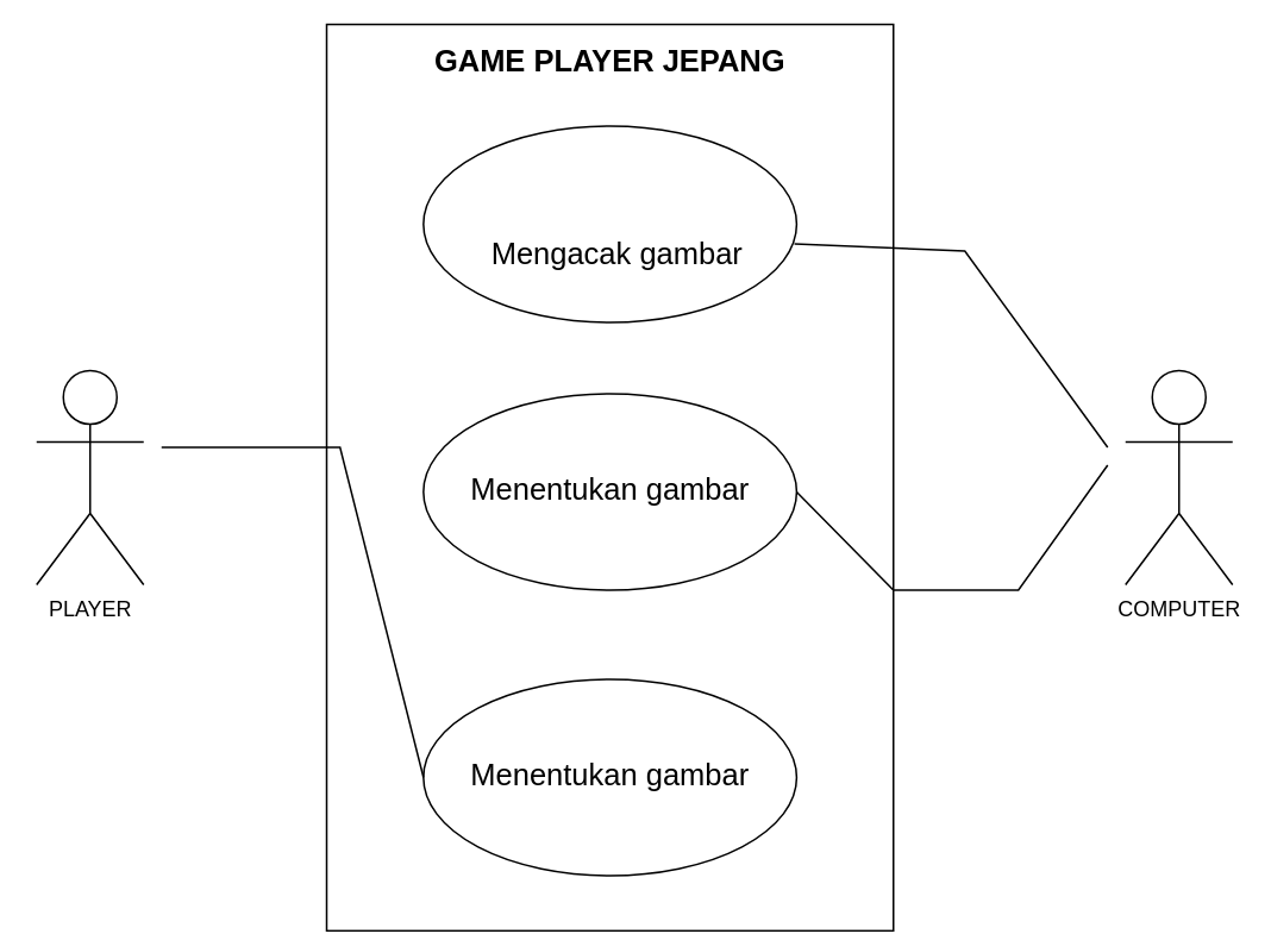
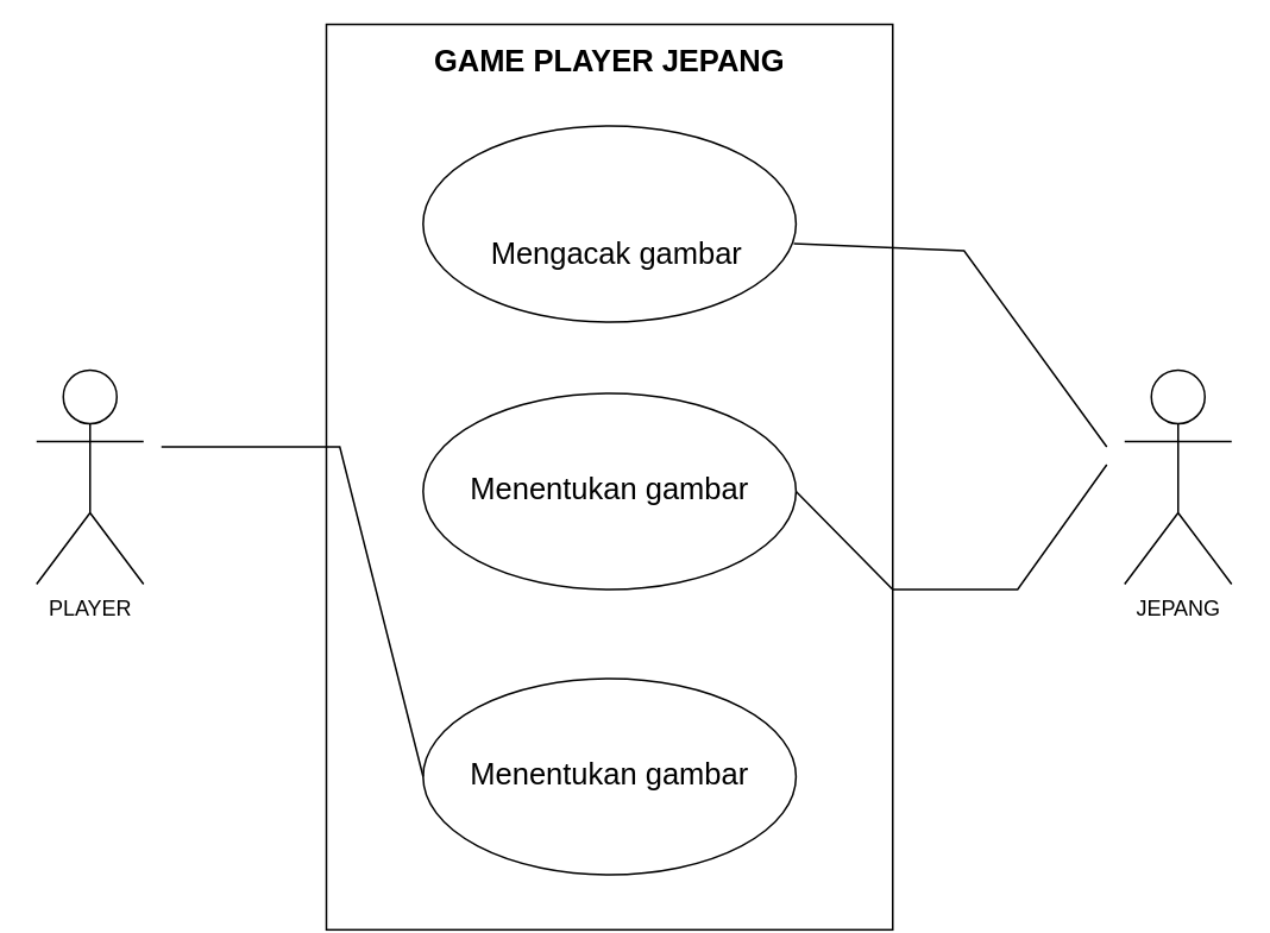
  <mxCell id="0" />
  <mxCell id="1" parent="0" />
  <mxCell id="2" value="" style="rounded=0;whiteSpace=wrap;html=1;rotation=-90;" vertex="1" parent="1"><mxGeometry x="87.33" y="108.21" width="507.85" height="317.5" as="geometry" /></mxCell>
  <mxCell id="3" value="GAME PLAYER JEPANG" style="text;strokeColor=none;align=center;fillColor=none;html=1;verticalAlign=middle;whiteSpace=wrap;rounded=0;fontSize=17;fontStyle=1" vertex="1" parent="1"><mxGeometry x="240.95" y="20" width="200.61" height="30" as="geometry" /></mxCell>
  <mxCell id="4" value="" style="ellipse;whiteSpace=wrap;html=1;" vertex="1" parent="1"><mxGeometry x="236.73" y="70" width="209.05" height="110" as="geometry" /></mxCell>
  <mxCell id="5" value="" style="ellipse;whiteSpace=wrap;html=1;" vertex="1" parent="1"><mxGeometry x="236.73" y="220" width="209.05" height="110" as="geometry" /></mxCell>
  <mxCell id="6" value="" style="ellipse;whiteSpace=wrap;html=1;" vertex="1" parent="1"><mxGeometry x="236.73" y="380" width="209.05" height="110" as="geometry" /></mxCell>
  <mxCell id="7" value="Mengacak gambar" style="text;strokeColor=none;align=center;fillColor=none;html=1;verticalAlign=middle;whiteSpace=wrap;rounded=0;fontSize=17;" vertex="1" parent="1"><mxGeometry x="271.26" y="128.21" width="148.74" height="30" as="geometry" /></mxCell>
  <mxCell id="8" value="Menentukan gambar" style="text;strokeColor=none;align=center;fillColor=none;html=1;verticalAlign=middle;whiteSpace=wrap;rounded=0;fontSize=17;" vertex="1" parent="1"><mxGeometry x="261.89" y="260" width="158.74" height="30" as="geometry" /></mxCell>
  <mxCell id="9" value="Menentukan gambar" style="text;strokeColor=none;align=center;fillColor=none;html=1;verticalAlign=middle;whiteSpace=wrap;rounded=0;fontSize=17;" vertex="1" parent="1"><mxGeometry x="261.88" y="420" width="158.74" height="30" as="geometry" /></mxCell>
  <mxCell id="10" value="PLAYER" style="shape=umlActor;verticalLabelPosition=bottom;verticalAlign=top;html=1;outlineConnect=0;" vertex="1" parent="1"><mxGeometry x="20" y="206.96" width="60" height="120" as="geometry" /></mxCell>
- <mxCell id="11" value="COMPUTER" style="shape=umlActor;verticalLabelPosition=bottom;verticalAlign=top;html=1;outlineConnect=0;" vertex="1" parent="1"><mxGeometry x="630" y="206.96" width="60" height="120" as="geometry" /></mxCell>
+ <mxCell id="11" value="JEPANG" style="shape=umlActor;verticalLabelPosition=bottom;verticalAlign=top;html=1;outlineConnect=0;" vertex="1" parent="1"><mxGeometry x="630" y="206.96" width="60" height="120" as="geometry" /></mxCell>
  <mxCell id="12" value="" style="endArrow=none;html=1;rounded=0;entryX=0;entryY=0.5;entryDx=0;entryDy=0;" edge="1" parent="1" target="6"><mxGeometry width="50" height="50" relative="1" as="geometry"><mxPoint x="90" y="250" as="sourcePoint" /><mxPoint x="380" y="260" as="targetPoint" /><Array as="points"><mxPoint x="190" y="250" /></Array></mxGeometry></mxCell>
  <mxCell id="13" value="" style="endArrow=none;html=1;rounded=0;exitX=0.994;exitY=0.6;exitDx=0;exitDy=0;exitPerimeter=0;" edge="1" parent="1" source="4"><mxGeometry width="50" height="50" relative="1" as="geometry"><mxPoint x="330" y="310" as="sourcePoint" /><mxPoint x="620" y="250" as="targetPoint" /><Array as="points"><mxPoint x="540" y="140" /></Array></mxGeometry></mxCell>
  <mxCell id="14" value="" style="endArrow=none;html=1;rounded=0;exitX=1;exitY=0.5;exitDx=0;exitDy=0;" edge="1" parent="1" source="5"><mxGeometry width="50" height="50" relative="1" as="geometry"><mxPoint x="455" y="146" as="sourcePoint" /><mxPoint x="620" y="260" as="targetPoint" /><Array as="points"><mxPoint x="500" y="330" /><mxPoint x="570" y="330" /></Array></mxGeometry></mxCell>
